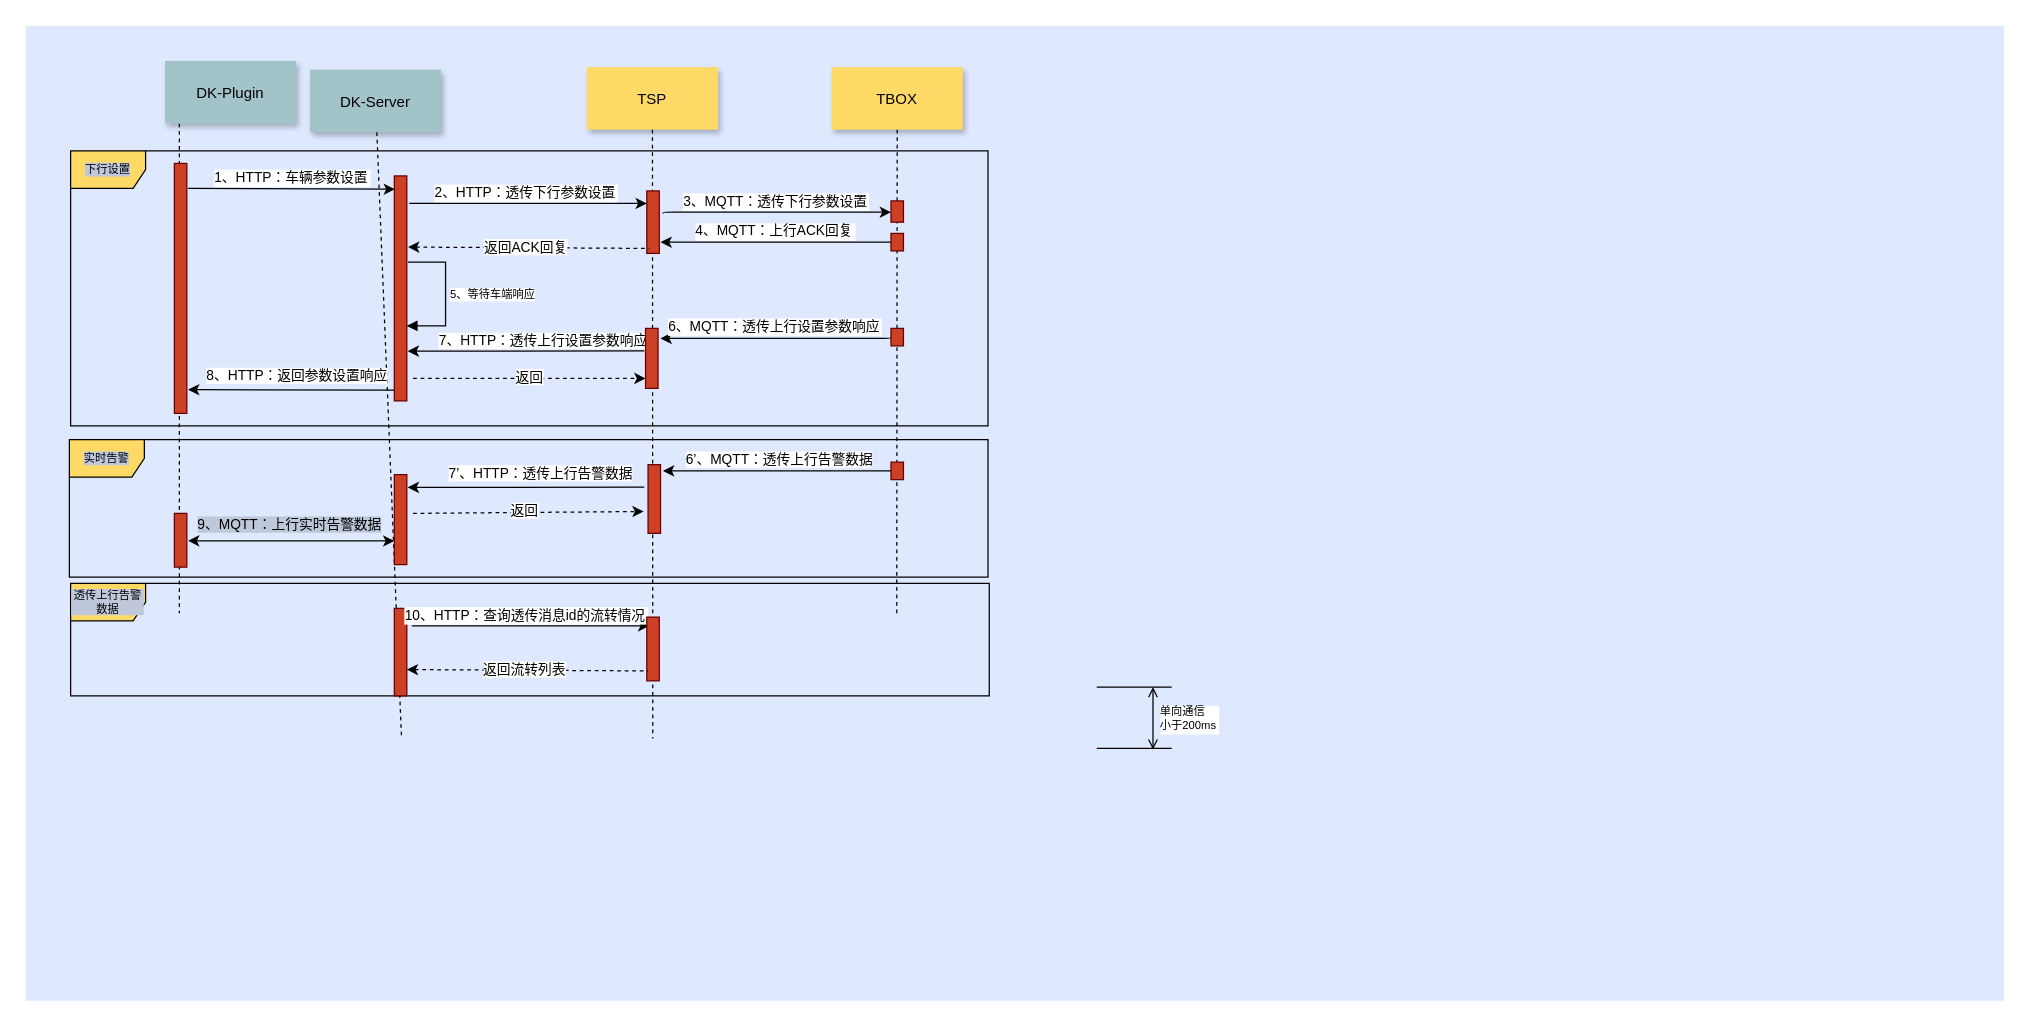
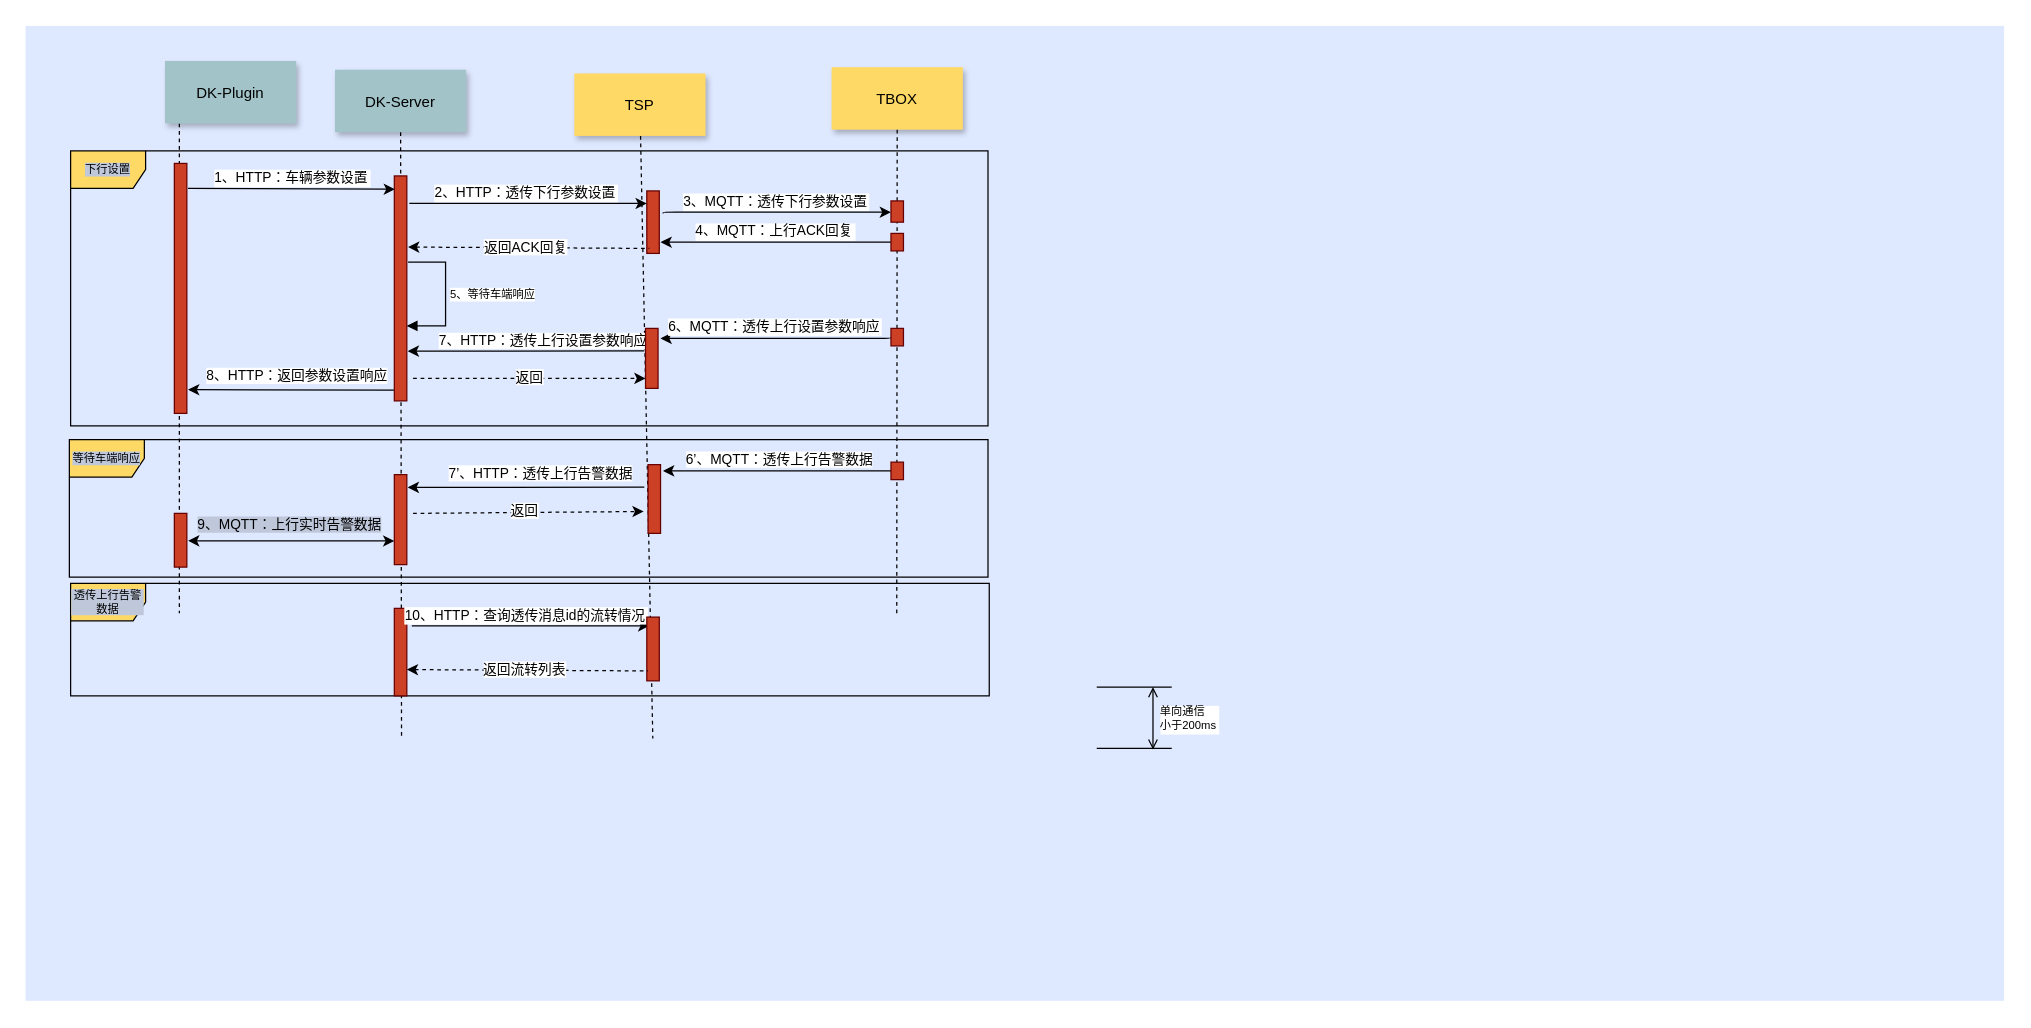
  <mxCell id="0" />
  <mxCell id="1" parent="0" />
  <mxCell id="2" value="" style="fillColor=#DEE8FF;strokeColor=none" parent="1" vertex="1"><mxGeometry y="20" width="1583" height="780" as="geometry" x="20" /></mxCell>
  <mxCell id="3" value="透传上行告警数据" style="shape=umlFrame;whiteSpace=wrap;html=1;labelBackgroundColor=#BFC8DB;fontSize=9;fillColor=#FFD966;" vertex="1" parent="1"><mxGeometry x="56" y="466" width="735" height="90" as="geometry" /></mxCell>
- <mxCell id="4" value="实时告警" style="shape=umlFrame;whiteSpace=wrap;html=1;labelBackgroundColor=#BFC8DB;fontSize=9;fillColor=#FFD966;" parent="1" vertex="1"><mxGeometry x="55" y="351" width="735" height="110" as="geometry" /></mxCell>
+ <mxCell id="4" value="等待车端响应" style="shape=umlFrame;whiteSpace=wrap;html=1;labelBackgroundColor=#BFC8DB;fontSize=9;fillColor=#FFD966;" parent="1" vertex="1"><mxGeometry x="55" y="351" width="735" height="110" as="geometry" /></mxCell>
  <mxCell id="5" value="下行设置" style="shape=umlFrame;whiteSpace=wrap;html=1;labelBackgroundColor=#BFC8DB;fontSize=9;fillColor=#FFD966;" parent="1" vertex="1"><mxGeometry x="56" y="120" width="734" height="220" as="geometry" /></mxCell>
- <mxCell id="6" value="DK-Server" style="shadow=1;fillColor=#A2C4C9;strokeColor=none" parent="1" vertex="1"><mxGeometry x="247.5" y="55" width="105" height="50" as="geometry" /></mxCell>
+ <mxCell id="6" value="DK-Server" style="shadow=1;fillColor=#A2C4C9;strokeColor=none" parent="1" vertex="1"><mxGeometry x="267.5" y="55" width="105" height="50" as="geometry" /></mxCell>
  <mxCell id="7" value="" style="edgeStyle=none;endArrow=none;dashed=1;entryX=0.19;entryY=0.731;entryDx=0;entryDy=0;entryPerimeter=0;" parent="1" source="6" target="2" edge="1"><mxGeometry x="224.835" y="168" width="100" height="100" as="geometry"><mxPoint x="319.759" y="103" as="sourcePoint" /><mxPoint x="320" y="480" as="targetPoint" /></mxGeometry></mxCell>
  <mxCell id="8" value="" style="fillColor=#CC4125;strokeColor=#660000" parent="1" vertex="1"><mxGeometry x="315" y="140" width="10" height="180" as="geometry" /></mxCell>
  <mxCell id="9" value="1、HTTP：车辆参数设置" style="edgeStyle=none;verticalLabelPosition=top;verticalAlign=bottom;entryX=0.05;entryY=0.015;entryDx=0;entryDy=0;entryPerimeter=0;" parent="1" edge="1"><mxGeometry x="220" y="78" width="100" height="100" as="geometry"><mxPoint x="150" y="150" as="sourcePoint" /><mxPoint x="315.5" y="150.65" as="targetPoint" /></mxGeometry></mxCell>
  <mxCell id="10" value="" style="edgeStyle=elbowEdgeStyle;elbow=horizontal;endArrow=none;dashed=1;" parent="1" source="32" edge="1"><mxGeometry x="230.0" y="310" width="100" height="100" as="geometry"><mxPoint x="250" y="400" as="sourcePoint" /><mxPoint x="143" y="490" as="targetPoint" /></mxGeometry></mxCell>
  <mxCell id="11" value="" style="edgeStyle=none;verticalLabelPosition=top;verticalAlign=bottom;endArrow=classic;startArrow=classic;entryX=0.1;entryY=0.915;entryDx=0;entryDy=0;entryPerimeter=0;endFill=1;" parent="1" edge="1"><mxGeometry x="219" y="316.259" width="100" height="100" as="geometry"><mxPoint x="150" y="432" as="sourcePoint" /><mxPoint x="315" y="432.1" as="targetPoint" /></mxGeometry></mxCell>
  <mxCell id="12" value="9、MQTT：上行实时告警数据" style="edgeLabel;html=1;align=center;verticalAlign=middle;resizable=0;points=[];labelBackgroundColor=#BFC8DB;" parent="11" vertex="1" connectable="0"><mxGeometry relative="1" as="geometry"><mxPoint x="-2" y="-14" as="offset" /></mxGeometry></mxCell>
  <mxCell id="13" value="" style="fillColor=#CC4125;strokeColor=#660000" parent="1" vertex="1"><mxGeometry x="139" y="130" width="10" height="200" as="geometry" /></mxCell>
- <mxCell id="14" value="TSP" style="shadow=1;fillColor=#FFD966;strokeColor=none" parent="1" vertex="1"><mxGeometry x="469" y="53" width="105" height="50" as="geometry" /></mxCell>
+ <mxCell id="14" value="TSP" style="shadow=1;fillColor=#FFD966;strokeColor=none" parent="1" vertex="1"><mxGeometry x="459" y="58" width="105" height="50" as="geometry" /></mxCell>
  <mxCell id="15" value="" style="edgeStyle=none;endArrow=none;dashed=1;entryX=0.317;entryY=0.731;entryDx=0;entryDy=0;entryPerimeter=0;" parent="1" source="14" target="2" edge="1"><mxGeometry x="614.488" y="175.0" width="100" height="100" as="geometry"><mxPoint x="694.653" y="100" as="sourcePoint" /><mxPoint x="522" y="310" as="targetPoint" /></mxGeometry></mxCell>
  <mxCell id="16" value="" style="fillColor=#CC4125;strokeColor=#660000" parent="1" vertex="1"><mxGeometry x="517" y="152" width="10" height="50" as="geometry" /></mxCell>
  <mxCell id="17" value="TBOX" style="shadow=1;fillColor=#FFD966;strokeColor=none" parent="1" vertex="1"><mxGeometry x="664.86" y="53" width="105" height="50" as="geometry" /></mxCell>
  <mxCell id="18" value="2、HTTP：透传下行参数设置" style="edgeStyle=elbowEdgeStyle;elbow=vertical;verticalLabelPosition=top;verticalAlign=bottom;entryX=0.3;entryY=0.113;entryDx=0;entryDy=0;entryPerimeter=0;exitX=1.5;exitY=0.091;exitDx=0;exitDy=0;exitPerimeter=0;" parent="1" edge="1"><mxGeometry width="100" height="100" as="geometry"><mxPoint x="327" y="162.01" as="sourcePoint" /><mxPoint x="517" y="162.961" as="targetPoint" /><Array as="points" /><mxPoint x="-2" as="offset" /></mxGeometry></mxCell>
  <mxCell id="19" value="" style="edgeStyle=none;verticalLabelPosition=top;verticalAlign=bottom;endArrow=none;startArrow=classic;entryX=0;entryY=1;entryDx=0;entryDy=0;exitX=0.975;exitY=0.54;exitDx=0;exitDy=0;exitPerimeter=0;" parent="1" edge="1"><mxGeometry x="375" y="189.499" width="100" height="100" as="geometry"><mxPoint x="325.75" y="280.2" as="sourcePoint" /><mxPoint x="515" y="280" as="targetPoint" /></mxGeometry></mxCell>
  <mxCell id="20" value="7、HTTP：透传上行设置参数响应" style="edgeLabel;html=1;align=center;verticalAlign=middle;resizable=0;points=[];" parent="19" vertex="1" connectable="0"><mxGeometry relative="1" as="geometry"><mxPoint x="13" y="-9" as="offset" /></mxGeometry></mxCell>
  <mxCell id="21" value="" style="edgeStyle=none;verticalLabelPosition=top;verticalAlign=bottom;endArrow=none;startArrow=classic;entryX=-0.033;entryY=0.63;entryDx=0;entryDy=0;entryPerimeter=0;" parent="1" edge="1"><mxGeometry x="200.67" y="214.499" width="100" height="100" as="geometry"><mxPoint x="150" y="311" as="sourcePoint" /><mxPoint x="314.67" y="311.4" as="targetPoint" /></mxGeometry></mxCell>
  <mxCell id="22" value="8、HTTP：返回参数设置响应" style="edgeLabel;html=1;align=center;verticalAlign=middle;resizable=0;points=[];" parent="21" vertex="1" connectable="0"><mxGeometry relative="1" as="geometry"><mxPoint x="5" y="-12" as="offset" /></mxGeometry></mxCell>
  <mxCell id="23" value="" style="edgeStyle=none;verticalLabelPosition=top;verticalAlign=bottom;endArrow=none;startArrow=classic;dashed=1;entryX=0;entryY=1;entryDx=0;entryDy=0;exitX=0.9;exitY=0.533;exitDx=0;exitDy=0;exitPerimeter=0;" parent="1" edge="1"><mxGeometry x="379" y="107.499" width="100" height="100" as="geometry"><mxPoint x="326" y="196.94" as="sourcePoint" /><mxPoint x="519" y="198" as="targetPoint" /></mxGeometry></mxCell>
  <mxCell id="24" value="返回ACK回复" style="edgeLabel;html=1;align=center;verticalAlign=middle;resizable=0;points=[];" parent="23" vertex="1" connectable="0"><mxGeometry relative="1" as="geometry"><mxPoint x="-3" y="-1" as="offset" /></mxGeometry></mxCell>
  <mxCell id="25" value="" style="edgeStyle=none;verticalLabelPosition=top;verticalAlign=bottom;endArrow=classic;startArrow=none;dashed=1;entryX=0;entryY=1;entryDx=0;entryDy=0;endFill=1;startFill=0;" parent="1" edge="1"><mxGeometry x="376" y="211.499" width="100" height="100" as="geometry"><mxPoint x="330" y="302" as="sourcePoint" /><mxPoint x="516" y="302" as="targetPoint" /></mxGeometry></mxCell>
  <mxCell id="26" value="返回" style="edgeLabel;html=1;align=center;verticalAlign=middle;resizable=0;points=[];" parent="25" vertex="1" connectable="0"><mxGeometry relative="1" as="geometry"><mxPoint x="-1" y="-2" as="offset" /></mxGeometry></mxCell>
  <mxCell id="27" value="5、等待车端响应" style="edgeStyle=orthogonalEdgeStyle;html=1;align=left;spacingLeft=2;endArrow=block;rounded=0;entryX=1;entryY=0.5;fontSize=9;entryDx=0;entryDy=0;" parent="1" edge="1"><mxGeometry relative="1" as="geometry"><mxPoint x="326" y="209" as="sourcePoint" /><Array as="points"><mxPoint x="356" y="209" /><mxPoint x="356" y="260" /></Array><mxPoint x="325" y="260" as="targetPoint" /></mxGeometry></mxCell>
  <mxCell id="28" value="" style="edgeStyle=none;verticalLabelPosition=top;verticalAlign=bottom;endArrow=none;startArrow=classic;entryX=0;entryY=1;entryDx=0;entryDy=0;exitX=0.975;exitY=0.54;exitDx=0;exitDy=0;exitPerimeter=0;" parent="1" edge="1"><mxGeometry x="375" y="298.499" width="100" height="100" as="geometry"><mxPoint x="325.75" y="389.2" as="sourcePoint" /><mxPoint x="515" y="389" as="targetPoint" /></mxGeometry></mxCell>
  <mxCell id="29" value="7’、HTTP：透传上行告警数据" style="edgeLabel;html=1;align=center;verticalAlign=middle;resizable=0;points=[];" parent="28" vertex="1" connectable="0"><mxGeometry relative="1" as="geometry"><mxPoint x="11" y="-12" as="offset" /></mxGeometry></mxCell>
  <mxCell id="30" value="" style="edgeStyle=none;verticalLabelPosition=top;verticalAlign=bottom;endArrow=classic;startArrow=none;dashed=1;entryX=-0.25;entryY=0.95;entryDx=0;entryDy=0;endFill=1;startFill=0;entryPerimeter=0;" parent="1" edge="1"><mxGeometry x="381" y="316.499" width="100" height="100" as="geometry"><mxPoint x="330" y="410" as="sourcePoint" /><mxPoint x="514.5" y="408.5" as="targetPoint" /></mxGeometry></mxCell>
  <mxCell id="31" value="返回" style="edgeLabel;html=1;align=center;verticalAlign=middle;resizable=0;points=[];" parent="30" vertex="1" connectable="0"><mxGeometry relative="1" as="geometry"><mxPoint x="-3" y="-2" as="offset" /></mxGeometry></mxCell>
  <mxCell id="32" value="DK-Plugin" style="shadow=1;fillColor=#A2C4C9;strokeColor=none" parent="1" vertex="1"><mxGeometry x="131.5" y="48" width="105" height="50" as="geometry" /></mxCell>
  <mxCell id="33" value="单向通信&#10;小于200ms" style="edgeStyle=elbowEdgeStyle;elbow=horizontal;startArrow=open;endArrow=open;labelPosition=left;align=left;fontSize=9;" parent="1" edge="1"><mxGeometry x="146" y="227.74" width="100" height="100" as="geometry"><mxPoint x="922" y="549" as="sourcePoint" /><mxPoint x="922" y="599" as="targetPoint" /><mxPoint x="4" as="offset" /></mxGeometry></mxCell>
  <mxCell id="34" value="" style="edgeStyle=none;verticalLabelPosition=top;verticalAlign=bottom;endArrow=none;startArrow=none;exitX=0.9;exitY=0.533;exitDx=0;exitDy=0;exitPerimeter=0;startFill=0;" parent="1" edge="1"><mxGeometry x="900" y="328.239" width="100" height="100" as="geometry"><mxPoint x="877" y="548.94" as="sourcePoint" /><mxPoint x="937" y="549" as="targetPoint" /></mxGeometry></mxCell>
  <mxCell id="35" value="" style="edgeStyle=none;verticalLabelPosition=top;verticalAlign=bottom;endArrow=none;startArrow=none;exitX=0.9;exitY=0.533;exitDx=0;exitDy=0;exitPerimeter=0;startFill=0;" parent="1" edge="1"><mxGeometry x="900" y="377.239" width="100" height="100" as="geometry"><mxPoint x="877" y="597.94" as="sourcePoint" /><mxPoint x="937" y="598" as="targetPoint" /></mxGeometry></mxCell>
  <mxCell id="36" value="" style="edgeStyle=none;verticalLabelPosition=top;verticalAlign=bottom;endArrow=none;startArrow=classic;entryX=0;entryY=0.5;entryDx=0;entryDy=0;" edge="1" parent="1" target="48"><mxGeometry x="573" y="285.499" width="100" height="100" as="geometry"><mxPoint x="530" y="376" as="sourcePoint" /><mxPoint x="675" y="376" as="targetPoint" /></mxGeometry></mxCell>
  <mxCell id="37" value="6’、MQTT：透传上行告警数据" style="edgeLabel;html=1;align=center;verticalAlign=middle;resizable=0;points=[];fontSize=11;" vertex="1" connectable="0" parent="36"><mxGeometry relative="1" as="geometry"><mxPoint x="1" y="-10" as="offset" /></mxGeometry></mxCell>
  <mxCell id="38" value="3、MQTT：透传下行参数设置" style="edgeStyle=elbowEdgeStyle;elbow=vertical;verticalLabelPosition=top;verticalAlign=bottom;entryX=0;entryY=0.5;entryDx=0;entryDy=0;" edge="1" parent="1" target="42"><mxGeometry y="-11" width="100" height="100" as="geometry"><mxPoint x="530" y="170" as="sourcePoint" /><mxPoint x="673" y="169.961" as="targetPoint" /><Array as="points" /><mxPoint x="-1" as="offset" /></mxGeometry></mxCell>
  <mxCell id="39" value="" style="edgeStyle=none;endArrow=none;dashed=1;" edge="1" parent="1" source="17"><mxGeometry x="622.195" y="165" width="100" height="100" as="geometry"><mxPoint x="717.334" y="100" as="sourcePoint" /><mxPoint x="717" y="490" as="targetPoint" /></mxGeometry></mxCell>
  <mxCell id="40" value="4、MQTT：上行ACK回复" style="edgeStyle=elbowEdgeStyle;elbow=vertical;verticalLabelPosition=top;verticalAlign=bottom;entryX=0;entryY=0.5;entryDx=0;entryDy=0;startArrow=classic;startFill=1;endArrow=none;endFill=0;" edge="1" parent="1" target="41"><mxGeometry x="-2" y="-9" width="100" height="100" as="geometry"><mxPoint x="528" y="193" as="sourcePoint" /><mxPoint x="671" y="192.961" as="targetPoint" /><Array as="points" /><mxPoint x="-1" as="offset" /></mxGeometry></mxCell>
  <mxCell id="41" value="" style="fillColor=#CC4125;strokeColor=#660000" vertex="1" parent="1"><mxGeometry x="712.36" y="186" width="10" height="14" as="geometry" /></mxCell>
  <mxCell id="42" value="" style="fillColor=#CC4125;strokeColor=#660000" vertex="1" parent="1"><mxGeometry x="712.36" y="160" width="10" height="17" as="geometry" /></mxCell>
  <mxCell id="43" value="" style="fillColor=#CC4125;strokeColor=#660000" vertex="1" parent="1"><mxGeometry x="516" y="262" width="10" height="48" as="geometry" /></mxCell>
  <mxCell id="44" value="6、MQTT：透传上行设置参数响应" style="edgeStyle=elbowEdgeStyle;elbow=vertical;verticalLabelPosition=top;verticalAlign=bottom;entryX=0;entryY=0.5;entryDx=0;entryDy=0;startArrow=classic;startFill=1;endArrow=none;endFill=0;" edge="1" parent="1" target="45"><mxGeometry x="-2" y="68" width="100" height="100" as="geometry"><mxPoint x="528" y="270" as="sourcePoint" /><mxPoint x="671" y="269.961" as="targetPoint" /><Array as="points"><mxPoint x="690" y="270" /></Array><mxPoint x="-1" as="offset" /></mxGeometry></mxCell>
  <mxCell id="45" value="" style="fillColor=#CC4125;strokeColor=#660000" vertex="1" parent="1"><mxGeometry x="712.36" y="262" width="10" height="14" as="geometry" /></mxCell>
  <mxCell id="46" value="" style="fillColor=#CC4125;strokeColor=#660000" vertex="1" parent="1"><mxGeometry x="315" y="379" width="10" height="72" as="geometry" /></mxCell>
  <mxCell id="47" value="" style="fillColor=#CC4125;strokeColor=#660000" vertex="1" parent="1"><mxGeometry x="518" y="371" width="10" height="55" as="geometry" /></mxCell>
  <mxCell id="48" value="" style="fillColor=#CC4125;strokeColor=#660000" vertex="1" parent="1"><mxGeometry x="712.36" y="369" width="10" height="14" as="geometry" /></mxCell>
  <mxCell id="49" value="" style="fillColor=#CC4125;strokeColor=#660000" vertex="1" parent="1"><mxGeometry x="139" y="410" width="10" height="43" as="geometry" /></mxCell>
  <mxCell id="50" value="" style="fillColor=#CC4125;strokeColor=#660000" vertex="1" parent="1"><mxGeometry x="315" y="486" width="10" height="70" as="geometry" /></mxCell>
  <mxCell id="51" value="10、HTTP：查询透传消息id的流转情况" style="edgeStyle=elbowEdgeStyle;elbow=vertical;verticalLabelPosition=top;verticalAlign=bottom;entryX=0.3;entryY=0.113;entryDx=0;entryDy=0;entryPerimeter=0;exitX=1.5;exitY=0.091;exitDx=0;exitDy=0;exitPerimeter=0;" edge="1" parent="1"><mxGeometry width="100" height="100" as="geometry"><mxPoint x="329" y="500" as="sourcePoint" /><mxPoint x="519" y="500.951" as="targetPoint" /><Array as="points" /><mxPoint x="-4" as="offset" /></mxGeometry></mxCell>
  <mxCell id="52" value="" style="fillColor=#CC4125;strokeColor=#660000" vertex="1" parent="1"><mxGeometry x="517" y="493" width="10" height="51" as="geometry" /></mxCell>
  <mxCell id="53" value="" style="edgeStyle=none;verticalLabelPosition=top;verticalAlign=bottom;endArrow=none;startArrow=classic;dashed=1;entryX=0;entryY=1;entryDx=0;entryDy=0;exitX=0.9;exitY=0.533;exitDx=0;exitDy=0;exitPerimeter=0;" edge="1" parent="1"><mxGeometry x="378" y="445.559" width="100" height="100" as="geometry"><mxPoint x="325" y="535" as="sourcePoint" /><mxPoint x="518" y="536.06" as="targetPoint" /></mxGeometry></mxCell>
  <mxCell id="54" value="返回流转列表" style="edgeLabel;html=1;align=center;verticalAlign=middle;resizable=0;points=[];" vertex="1" connectable="0" parent="53"><mxGeometry relative="1" as="geometry"><mxPoint x="-3" y="-1" as="offset" /></mxGeometry></mxCell>
